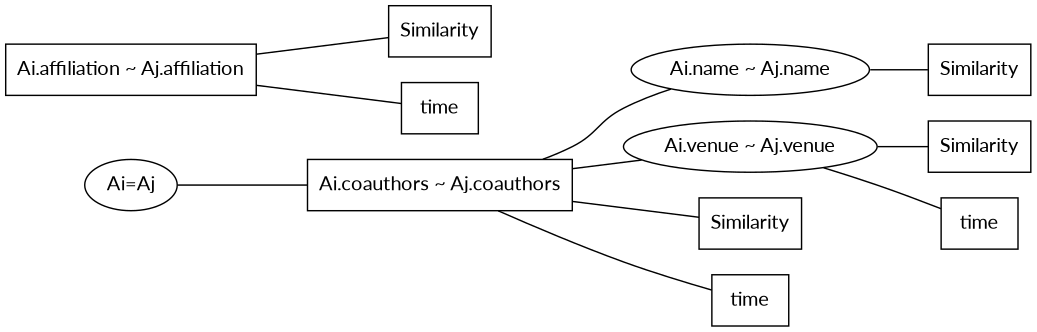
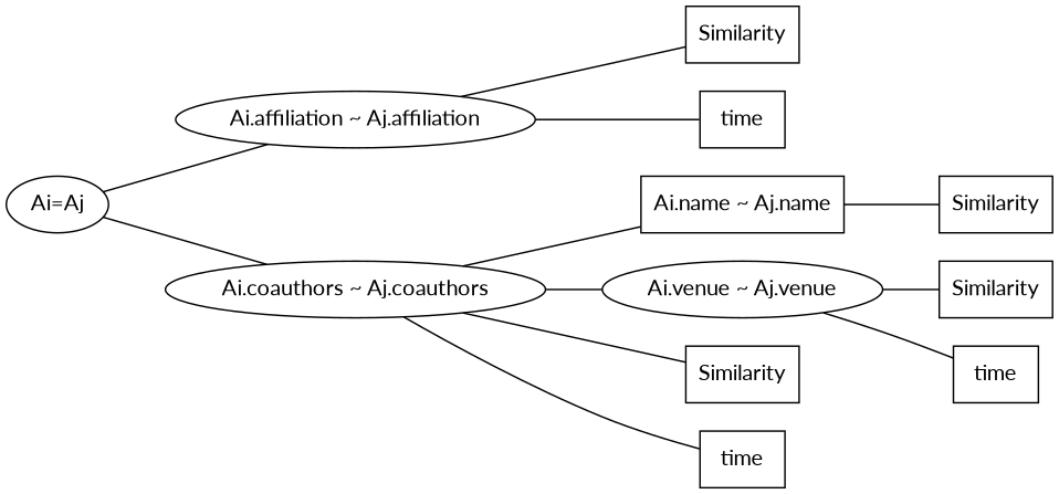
  digraph {
    fontname=Lato
    rankdir=LR
    node [fontname=Lato shape=box]
    edge [arrowhead=none fontname=Lato]
    n1 [label="Ai=Aj" shape=""]
-   n2 [label="Ai.affiliation ~ Aj.affiliation"]
-   n3 [label="Ai.coauthors ~ Aj.coauthors"]
-   n4 [label="Ai.name ~ Aj.name" shape=""]
+   n2 [label="Ai.affiliation ~ Aj.affiliation" shape=""]
+   n3 [label="Ai.coauthors ~ Aj.coauthors" shape=""]
+   n4 [label="Ai.name ~ Aj.name"]
    n5 [label=Similarity]
    n6 [label="Ai.venue ~ Aj.venue" shape=""]
    n7 [label=Similarity]
    n8 [label=time]
    n9 [label=Similarity]
    n10 [label=time]
    n11 [label=Similarity]
    n12 [label=time]
+   n1 -> n2
    n1 -> n3
    n2 -> n9
    n2 -> n10
    n3 -> n4
    n3 -> n6
    n3 -> n11
    n3 -> n12
    n4 -> n5
    n6 -> n7
    n6 -> n8
  }
